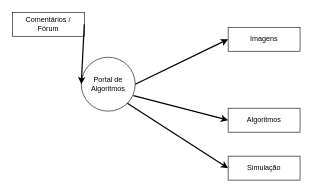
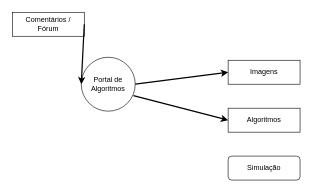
  <mxCell id="0" />
  <mxCell id="1" parent="0" />
  <mxCell id="2" value="&lt;div&gt;Portal de&lt;/div&gt;&lt;div&gt;Algoritmos&lt;br&gt;&lt;/div&gt;" style="ellipse;whiteSpace=wrap;html=1;aspect=fixed;" vertex="1" parent="1"><mxGeometry x="135" y="95" width="90" height="90" as="geometry" /></mxCell>
  <mxCell id="3" value="&lt;div&gt;Comentários /&lt;/div&gt;&lt;div&gt;Fórum&lt;br&gt;&lt;/div&gt;" style="rounded=0;whiteSpace=wrap;html=1;" vertex="1" parent="1"><mxGeometry x="20" y="20" width="120" height="40" as="geometry" /></mxCell>
  <mxCell id="4" value="" style="endArrow=classic;html=1;targetPerimeterSpacing=0;strokeWidth=2;exitX=1;exitY=0.5;exitDx=0;exitDy=0;entryX=0;entryY=0.5;entryDx=0;entryDy=0;" edge="1" parent="1" source="3" target="2"><mxGeometry width="50" height="50" relative="1" as="geometry"><mxPoint x="420" y="380" as="sourcePoint" /><mxPoint x="470" y="330" as="targetPoint" /></mxGeometry></mxCell>
- <mxCell id="5" value="&lt;div&gt;Imagens&lt;/div&gt;" style="rounded=0;whiteSpace=wrap;html=1;" vertex="1" parent="1"><mxGeometry x="380" y="45" width="120" height="40" as="geometry" /></mxCell>
+ <mxCell id="5" value="&lt;div&gt;Imagens&lt;/div&gt;" style="rounded=0;whiteSpace=wrap;html=1;" vertex="1" parent="1"><mxGeometry x="380" y="100" width="120" height="40" as="geometry" /></mxCell>
  <mxCell id="6" value="Algoritmos" style="rounded=0;whiteSpace=wrap;html=1;" vertex="1" parent="1"><mxGeometry x="380" y="180" width="120" height="40" as="geometry" /></mxCell>
- <mxCell id="7" value="Simulação" style="rounded=0;whiteSpace=wrap;html=1;" vertex="1" parent="1"><mxGeometry x="380" y="260" width="120" height="40" as="geometry" /></mxCell>
+ <mxCell id="7" value="Simulação" style="whiteSpace=wrap;html=1;rounded=1;" vertex="1" parent="1"><mxGeometry x="380" y="260" width="120" height="40" as="geometry" /></mxCell>
  <mxCell id="8" value="" style="endArrow=classic;html=1;targetPerimeterSpacing=0;strokeWidth=2;entryX=0;entryY=0.5;entryDx=0;entryDy=0;exitX=1;exitY=0.5;exitDx=0;exitDy=0;" edge="1" parent="1" source="2" target="5"><mxGeometry width="50" height="50" relative="1" as="geometry"><mxPoint x="340" y="70" as="sourcePoint" /><mxPoint x="370" y="115" as="targetPoint" /></mxGeometry></mxCell>
  <mxCell id="9" value="" style="endArrow=classic;html=1;targetPerimeterSpacing=0;strokeWidth=2;entryX=0;entryY=0.5;entryDx=0;entryDy=0;exitX=0.967;exitY=0.711;exitDx=0;exitDy=0;exitPerimeter=0;" edge="1" parent="1" source="2" target="6"><mxGeometry width="50" height="50" relative="1" as="geometry"><mxPoint x="310" y="85" as="sourcePoint" /><mxPoint x="390" y="130" as="targetPoint" /></mxGeometry></mxCell>
- <mxCell id="10" value="" style="endArrow=classic;html=1;targetPerimeterSpacing=0;strokeWidth=2;entryX=0;entryY=0.5;entryDx=0;entryDy=0;exitX=1;exitY=1;exitDx=0;exitDy=0;" edge="1" parent="1" source="2" target="7"><mxGeometry width="50" height="50" relative="1" as="geometry"><mxPoint x="320" y="95" as="sourcePoint" /><mxPoint x="400" y="140" as="targetPoint" /></mxGeometry></mxCell>
